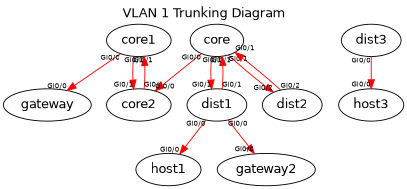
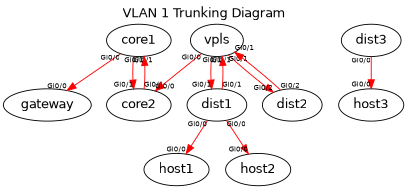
  digraph {
    fontname="DejaVu Sans"
    label="VLAN 1 Trunking Diagram"
    labelloc=t
    node [fontname="DejaVu Sans"]
    edge [color=red fontname="DejaVu Sans" fontsize=8.0 headlabel="Gi0/0" taillabel="Gi0/0"]
    core1
    gateway
    core2
-   vpls [label=core]
+   vpls
    dist1
    dist2
    host1
-   host2 [label=gateway2]
+   host2
    dist3
    host3
    core1 -> gateway
    core1 -> core2 [headlabel="Gi0/1" taillabel="Gi0/1"]
    core2 -> core1 [headlabel="Gi0/1" taillabel="Gi0/1"]
    vpls -> core2
    vpls -> dist1 [headlabel="Gi0/1" taillabel="Gi0/1"]
    vpls -> dist2 [headlabel="Gi0/2" taillabel="Gi0/1"]
    dist1 -> vpls [headlabel="Gi0/1" taillabel="Gi0/1"]
    dist1 -> host1
    dist1 -> host2
    dist2 -> vpls [headlabel="Gi0/1" taillabel="Gi0/2"]
    dist3 -> host3
  }
